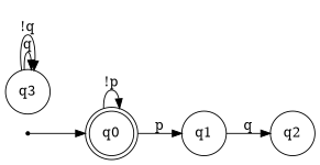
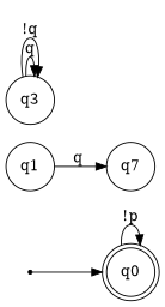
  digraph {
    rankdir=LR
    node [shape=circle]
    q0 [shape=doublecircle]
    q1
-   q2
+   q2 [label=q7]
    qi [shape=point]
    q3
    q0 -> q0 [label="!p"]
-   q0 -> q1 [label=p]
    q1 -> q2 [label=q]
    qi -> q0
    q3 -> q3 [label=q]
    q3 -> q3 [label="!q"]
  }
